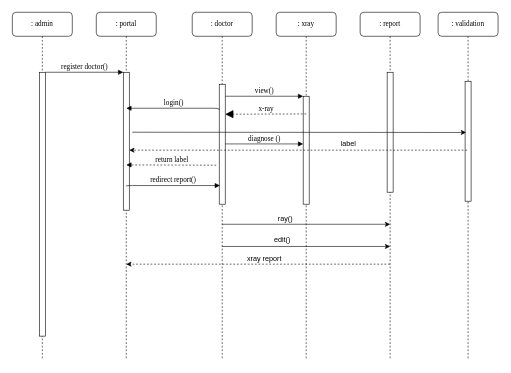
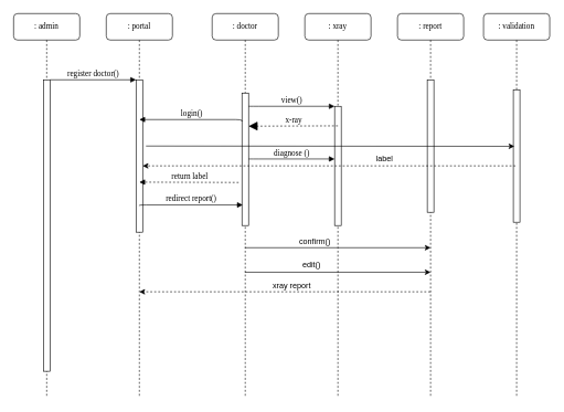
  <mxCell id="0" />
  <mxCell id="1" parent="0" />
  <mxCell id="2" value=": portal" parent="1" vertex="1" style="shape=umlLifeline;perimeter=lifelinePerimeter;whiteSpace=wrap;html=1;container=1;collapsible=0;recursiveResize=0;outlineConnect=0;rounded=1;shadow=0;comic=0;labelBackgroundColor=none;strokeWidth=1;fontFamily=Verdana;fontSize=12;align=center;"><mxGeometry as="geometry" height="580" width="100" y="20" x="160" /></mxCell>
  <mxCell id="3" value="" parent="2" vertex="1" style="html=1;points=[];perimeter=orthogonalPerimeter;rounded=0;shadow=0;comic=0;labelBackgroundColor=none;strokeWidth=1;fontFamily=Verdana;fontSize=12;align=center;"><mxGeometry as="geometry" height="230" width="10" y="100" x="45" /></mxCell>
  <mxCell id="4" value=": doctor" parent="1" vertex="1" style="shape=umlLifeline;perimeter=lifelinePerimeter;whiteSpace=wrap;html=1;container=1;collapsible=0;recursiveResize=0;outlineConnect=0;rounded=1;shadow=0;comic=0;labelBackgroundColor=none;strokeWidth=1;fontFamily=Verdana;fontSize=12;align=center;"><mxGeometry as="geometry" height="580" width="100" y="20" x="320" /></mxCell>
  <mxCell id="5" value="" parent="4" vertex="1" style="html=1;points=[];perimeter=orthogonalPerimeter;rounded=0;shadow=0;comic=0;labelBackgroundColor=none;strokeWidth=1;fontFamily=Verdana;fontSize=12;align=center;"><mxGeometry as="geometry" height="200" width="10" y="120" x="45" /></mxCell>
  <mxCell id="6" value=": xray" parent="1" vertex="1" style="shape=umlLifeline;perimeter=lifelinePerimeter;whiteSpace=wrap;html=1;container=1;collapsible=0;recursiveResize=0;outlineConnect=0;rounded=1;shadow=0;comic=0;labelBackgroundColor=none;strokeWidth=1;fontFamily=Verdana;fontSize=12;align=center;"><mxGeometry as="geometry" height="580" width="100" y="20" x="460" /></mxCell>
  <mxCell id="7" value=": admin" parent="1" vertex="1" style="shape=umlLifeline;perimeter=lifelinePerimeter;whiteSpace=wrap;html=1;container=1;collapsible=0;recursiveResize=0;outlineConnect=0;rounded=1;shadow=0;comic=0;labelBackgroundColor=none;strokeWidth=1;fontFamily=Verdana;fontSize=12;align=center;"><mxGeometry as="geometry" height="580" width="100" y="20" x="20" /></mxCell>
  <mxCell id="8" value="" parent="7" vertex="1" style="html=1;points=[];perimeter=orthogonalPerimeter;rounded=0;shadow=0;comic=0;labelBackgroundColor=none;strokeWidth=1;fontFamily=Verdana;fontSize=12;align=center;"><mxGeometry as="geometry" height="440" width="10" y="100" x="45" /></mxCell>
  <mxCell id="9" value="" parent="1" vertex="1" style="html=1;points=[];perimeter=orthogonalPerimeter;rounded=0;shadow=0;comic=0;labelBackgroundColor=none;strokeWidth=1;fontFamily=Verdana;fontSize=12;align=center;"><mxGeometry as="geometry" height="180" width="10" y="160" x="505" /></mxCell>
  <mxCell id="10" value="view()" parent="1" style="html=1;verticalAlign=bottom;endArrow=block;labelBackgroundColor=none;fontFamily=Verdana;fontSize=12;edgeStyle=elbowEdgeStyle;elbow=vertical;" edge="1" target="9" source="5"><mxGeometry as="geometry" relative="1"><mxPoint as="sourcePoint" y="160" x="430" /><Array as="points"><mxPoint y="160" x="380" /></Array></mxGeometry></mxCell>
  <mxCell id="11" value="register doctor()" parent="1" style="html=1;verticalAlign=bottom;endArrow=block;entryX=0;entryY=0;labelBackgroundColor=none;fontFamily=Verdana;fontSize=12;edgeStyle=elbowEdgeStyle;elbow=vertical;" edge="1" target="3" source="8"><mxGeometry as="geometry" relative="1"><mxPoint as="sourcePoint" y="130" x="140" /></mxGeometry></mxCell>
  <mxCell id="12" value="login()" parent="1" style="html=1;verticalAlign=bottom;endArrow=block;labelBackgroundColor=none;fontFamily=Verdana;fontSize=12;edgeStyle=elbowEdgeStyle;elbow=vertical;exitX=0;exitY=0.215;exitDx=0;exitDy=0;exitPerimeter=0;entryX=0.5;entryY=0.261;entryDx=0;entryDy=0;entryPerimeter=0;" edge="1" target="3" source="5"><mxGeometry as="geometry" relative="1"><mxPoint as="sourcePoint" y="180" x="350" /><Array as="points"><mxPoint y="180" x="225" /></Array><mxPoint as="targetPoint" y="180" x="220" /></mxGeometry></mxCell>
  <mxCell id="13" value="x-ray" parent="1" style="html=1;verticalAlign=bottom;endArrow=block;labelBackgroundColor=none;fontFamily=Verdana;fontSize=12;edgeStyle=elbowEdgeStyle;elbow=vertical;endSize=11;dashed=1;" edge="1"><mxGeometry as="geometry" relative="1"><mxPoint as="sourcePoint" y="189.5" x="510" /><mxPoint as="targetPoint" y="190" x="375" /></mxGeometry></mxCell>
  <mxCell id="14" value="diagnose ()" parent="1" style="html=1;verticalAlign=bottom;endArrow=block;labelBackgroundColor=none;fontFamily=Verdana;fontSize=12;edgeStyle=elbowEdgeStyle;elbow=vertical;" edge="1"><mxGeometry as="geometry" relative="1"><mxPoint as="sourcePoint" y="239.5" x="375" /><Array as="points"><mxPoint y="239.5" x="380" /></Array><mxPoint as="targetPoint" y="239.5" x="505" /></mxGeometry></mxCell>
  <mxCell id="15" value="return label" parent="1" style="html=1;verticalAlign=bottom;endArrow=block;labelBackgroundColor=none;fontFamily=Verdana;fontSize=12;edgeStyle=elbowEdgeStyle;elbow=vertical;entryX=0.5;entryY=0.261;entryDx=0;entryDy=0;entryPerimeter=0;dashed=1;" edge="1"><mxGeometry as="geometry" relative="1"><mxPoint as="sourcePoint" y="275" x="360" /><Array as="points"><mxPoint y="274.5" x="225" /></Array><mxPoint as="targetPoint" y="274.53" x="210" /></mxGeometry></mxCell>
  <mxCell id="16" value="redirect report()" parent="1" style="html=1;verticalAlign=bottom;endArrow=block;labelBackgroundColor=none;fontFamily=Verdana;fontSize=12;edgeStyle=elbowEdgeStyle;elbow=vertical;exitX=1.2;exitY=0.396;exitDx=0;exitDy=0;exitPerimeter=0;entryX=0.12;entryY=0.843;entryDx=0;entryDy=0;entryPerimeter=0;" edge="1" target="5"><mxGeometry as="geometry" relative="1"><mxPoint as="sourcePoint" y="310" x="210" /><Array as="points"><mxPoint y="308.92" x="228" /></Array><mxPoint as="targetPoint" y="308.92" x="360" /></mxGeometry></mxCell>
  <mxCell id="17" value="" parent="1" style="endArrow=classic;html=1;dashed=1;" edge="1" source="19"><mxGeometry as="geometry" height="50" width="50" relative="1"><mxPoint as="sourcePoint" y="440" x="600" /><mxPoint as="targetPoint" y="440" x="210" /><Array as="points"><mxPoint y="440" x="300" /></Array></mxGeometry></mxCell>
  <mxCell id="18" value="" parent="1" style="endArrow=classic;html=1;" edge="1" source="4"><mxGeometry as="geometry" height="50" width="50" relative="1"><mxPoint as="sourcePoint" y="373.5" x="390" /><mxPoint as="targetPoint" y="373.5" x="650" /></mxGeometry></mxCell>
  <mxCell id="19" value=": report" parent="1" vertex="1" style="shape=umlLifeline;perimeter=lifelinePerimeter;whiteSpace=wrap;html=1;container=1;collapsible=0;recursiveResize=0;outlineConnect=0;rounded=1;shadow=0;comic=0;labelBackgroundColor=none;strokeWidth=1;fontFamily=Verdana;fontSize=12;align=center;"><mxGeometry as="geometry" height="580" width="100" y="20" x="600" /></mxCell>
  <mxCell id="20" value="" parent="19" vertex="1" style="html=1;points=[];perimeter=orthogonalPerimeter;rounded=0;shadow=0;comic=0;labelBackgroundColor=none;strokeWidth=1;fontFamily=Verdana;fontSize=12;align=center;"><mxGeometry as="geometry" height="200" width="10" y="100" x="45" /></mxCell>
- <mxCell id="21" value="ray()" parent="1" vertex="1" style="text;html=1;align=center;verticalAlign=middle;resizable=0;points=[];autosize=1;"><mxGeometry as="geometry" height="20" width="60" y="355" x="445" /></mxCell>
+ <mxCell id="21" value="confirm()" parent="1" vertex="1" style="text;html=1;align=center;verticalAlign=middle;resizable=0;points=[];autosize=1;"><mxGeometry as="geometry" height="20" width="60" y="355" x="445" /></mxCell>
  <mxCell id="22" value="" parent="1" style="endArrow=classic;html=1;" edge="1" source="4"><mxGeometry as="geometry" height="50" width="50" relative="1"><mxPoint as="sourcePoint" y="411" x="380" /><mxPoint as="targetPoint" y="410.5" x="650" /></mxGeometry></mxCell>
  <mxCell id="23" value="edit()" parent="1" vertex="1" style="text;html=1;align=center;verticalAlign=middle;resizable=0;points=[];autosize=1;"><mxGeometry as="geometry" height="20" width="40" y="390" x="450" /></mxCell>
  <mxCell id="24" value="xray report" parent="1" vertex="1" style="text;html=1;align=center;verticalAlign=middle;resizable=0;points=[];autosize=1;"><mxGeometry as="geometry" height="20" width="100" y="421" x="390" /></mxCell>
  <mxCell id="25" value=": validation" parent="1" vertex="1" style="shape=umlLifeline;perimeter=lifelinePerimeter;whiteSpace=wrap;html=1;container=1;collapsible=0;recursiveResize=0;outlineConnect=0;rounded=1;shadow=0;comic=0;labelBackgroundColor=none;strokeWidth=1;fontFamily=Verdana;fontSize=12;align=center;"><mxGeometry as="geometry" height="580" width="100" y="20" x="730" /></mxCell>
  <mxCell id="26" value="" parent="25" vertex="1" style="html=1;points=[];perimeter=orthogonalPerimeter;rounded=0;shadow=0;comic=0;labelBackgroundColor=none;strokeWidth=1;fontFamily=Verdana;fontSize=12;align=center;"><mxGeometry as="geometry" height="200" width="10" y="115" x="45" /></mxCell>
  <mxCell id="27" value="" parent="1" style="endArrow=classic;html=1;entryX=0.16;entryY=0.427;entryDx=0;entryDy=0;entryPerimeter=0;" edge="1" target="26"><mxGeometry as="geometry" height="50" width="50" relative="1"><mxPoint as="sourcePoint" y="220" x="220" /><mxPoint as="targetPoint" y="190" x="760" /></mxGeometry></mxCell>
  <mxCell id="28" value="" parent="1" style="endArrow=classic;html=1;dashed=1;" edge="1" target="3"><mxGeometry as="geometry" height="50" width="50" relative="1"><mxPoint as="sourcePoint" y="249.9" x="778.3" /><mxPoint as="targetPoint" y="249.5" x="221.7" /></mxGeometry></mxCell>
  <mxCell id="29" value="label" parent="1" vertex="1" style="text;html=1;align=center;verticalAlign=middle;resizable=0;points=[];autosize=1;"><mxGeometry as="geometry" height="20" width="60" y="230" x="550" /></mxCell>
